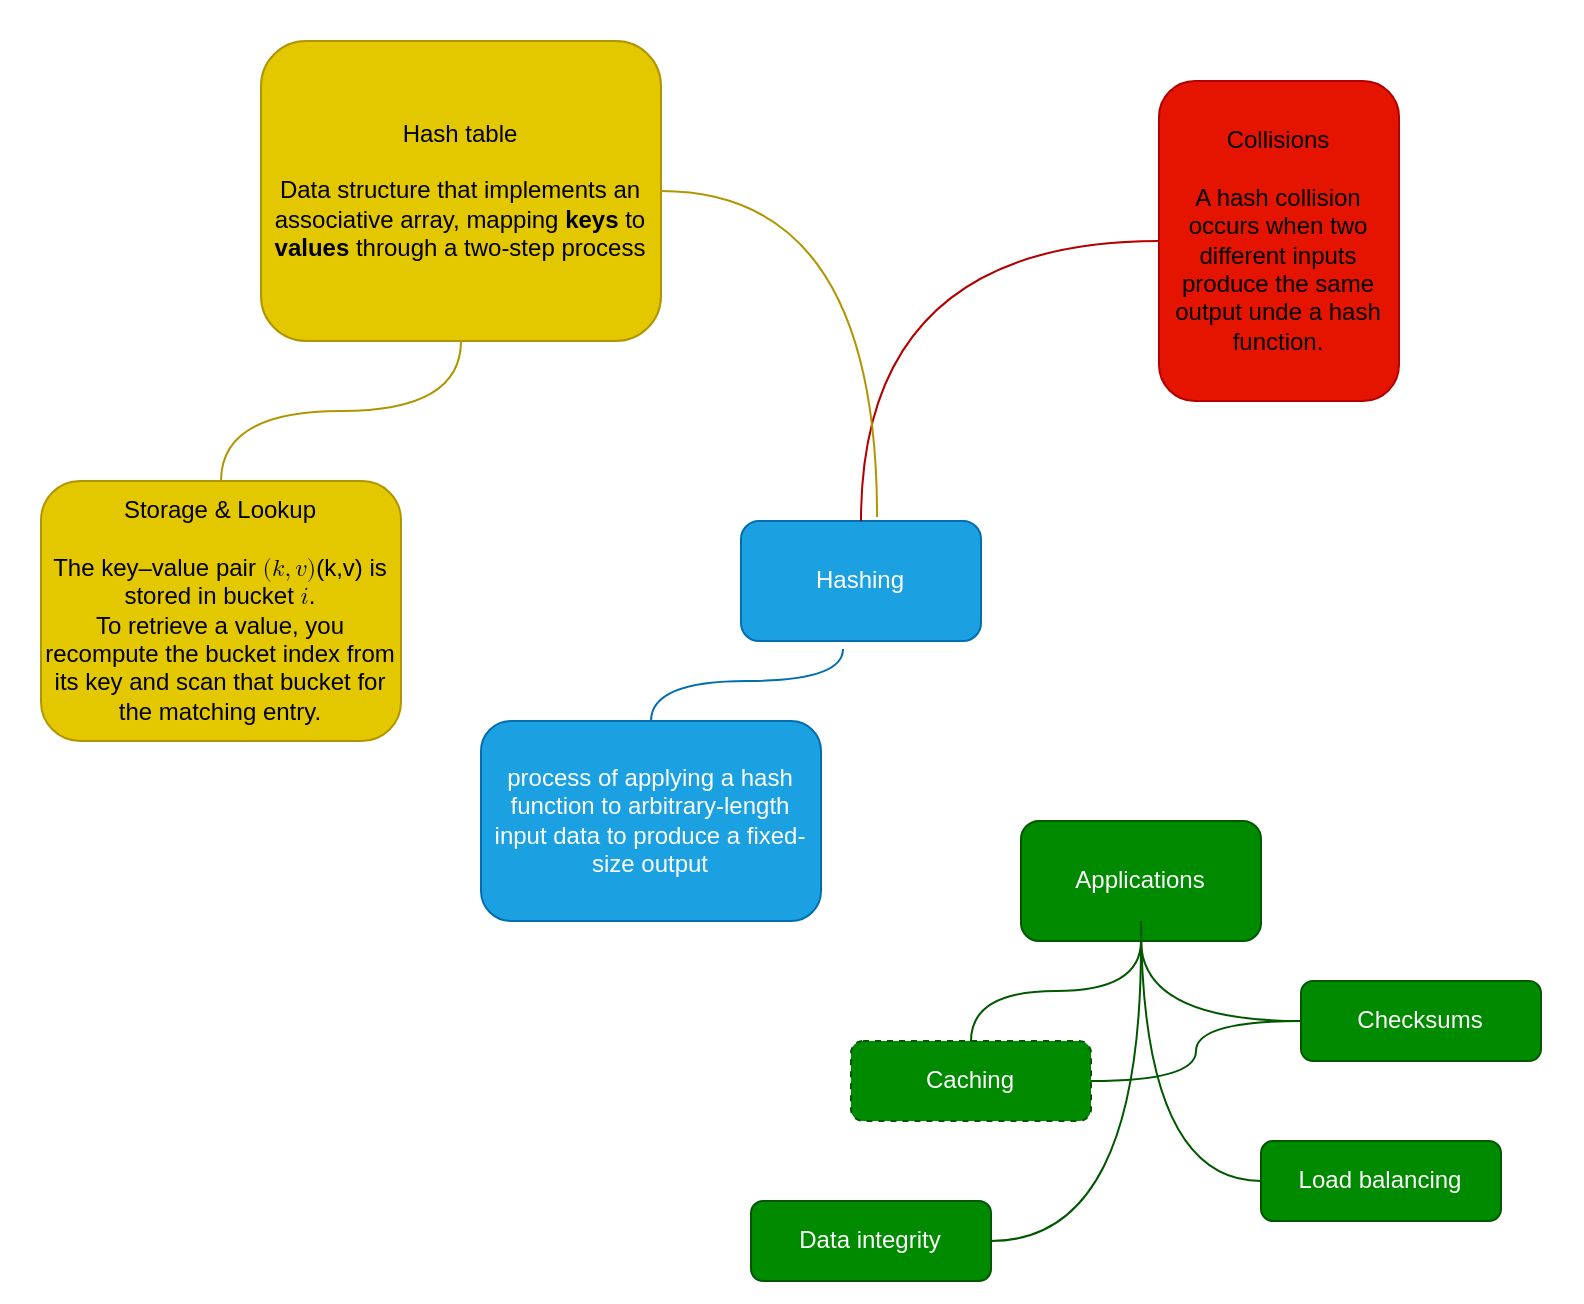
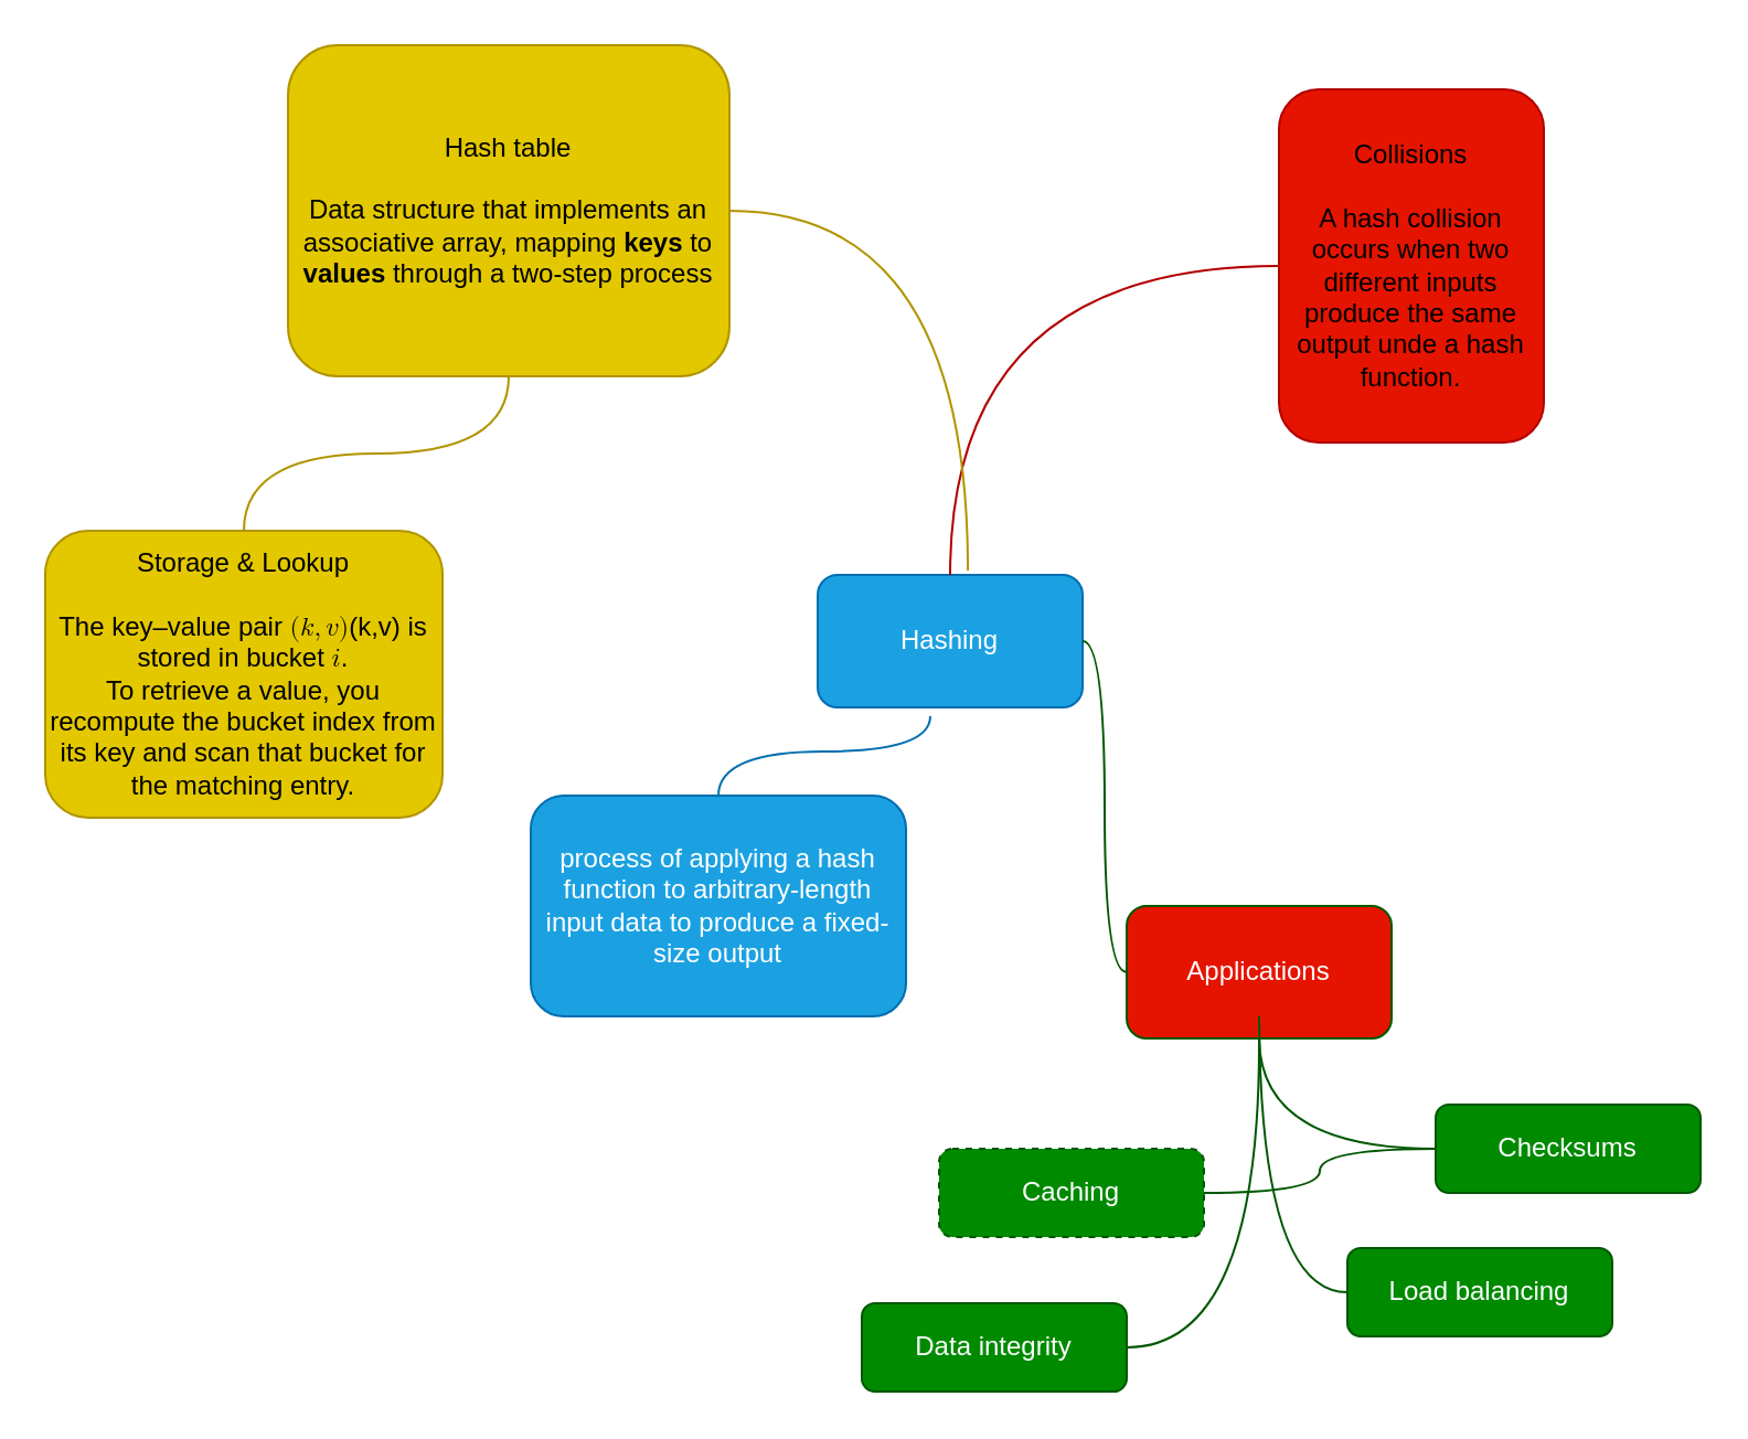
  <mxCell id="0" />
  <mxCell id="1" parent="0" />
  <mxCell id="2" value="Hashing" style="rounded=1;whiteSpace=wrap;html=1;fillColor=#1ba1e2;fontColor=#ffffff;strokeColor=#006EAF;" vertex="1" parent="1"><mxGeometry x="370" y="260" width="120" height="60" as="geometry" /></mxCell>
  <mxCell id="3" value="process of applying a hash function to arbitrary-length input data to produce a fixed-size output" style="rounded=1;whiteSpace=wrap;html=1;fillColor=#1ba1e2;fontColor=#ffffff;strokeColor=#006EAF;" vertex="1" parent="1"><mxGeometry x="240" y="360" width="170" height="100" as="geometry" /></mxCell>
  <mxCell id="4" style="edgeStyle=orthogonalEdgeStyle;html=1;entryX=0.425;entryY=1.067;entryDx=0;entryDy=0;entryPerimeter=0;curved=1;fillColor=#1ba1e2;strokeColor=#006EAF;endArrow=none;endFill=0;" edge="1" parent="1" source="3" target="2"><mxGeometry relative="1" as="geometry" /></mxCell>
- <mxCell id="5" style="edgeStyle=orthogonalEdgeStyle;html=1;fillColor=#008a00;strokeColor=#005700;curved=1;endArrow=none;endFill=0;" edge="1" parent="1" source="6" target="8"><mxGeometry relative="1" as="geometry" /></mxCell>
- <mxCell id="6" value="Applications" style="rounded=1;whiteSpace=wrap;html=1;fillColor=#008a00;fontColor=#ffffff;strokeColor=#005700;" vertex="1" parent="1"><mxGeometry x="510" y="410" width="120" height="60" as="geometry" /></mxCell>
+ <mxCell id="5" style="edgeStyle=orthogonalEdgeStyle;html=1;entryX=1;entryY=0.5;entryDx=0;entryDy=0;fillColor=#008a00;strokeColor=#005700;curved=1;endArrow=none;endFill=0;" edge="1" parent="1" source="6" target="2"><mxGeometry relative="1" as="geometry" /></mxCell>
+ <mxCell id="6" value="Applications" style="rounded=1;whiteSpace=wrap;html=1;fillColor=#e51400;fontColor=#ffffff;strokeColor=#005700;" vertex="1" parent="1"><mxGeometry x="510" y="410" width="120" height="60" as="geometry" /></mxCell>
  <mxCell id="7" style="edgeStyle=orthogonalEdgeStyle;html=1;fillColor=#008a00;strokeColor=#005700;curved=1;endArrow=none;endFill=0;" edge="1" parent="1" source="8" target="14"><mxGeometry relative="1" as="geometry" /></mxCell>
  <mxCell id="8" value="Caching" style="rounded=1;whiteSpace=wrap;html=1;fillColor=#008a00;fontColor=#ffffff;strokeColor=#005700;dashed=1;" vertex="1" parent="1"><mxGeometry x="425" y="520" width="120" height="40" as="geometry" /></mxCell>
  <mxCell id="9" style="edgeStyle=orthogonalEdgeStyle;html=1;fillColor=#008a00;strokeColor=#005700;curved=1;endArrow=none;endFill=0;" edge="1" parent="1" source="10"><mxGeometry relative="1" as="geometry"><mxPoint x="570" y="470" as="targetPoint" /></mxGeometry></mxCell>
- <mxCell id="10" value="Data integrity" style="rounded=1;whiteSpace=wrap;html=1;fillColor=#008a00;fontColor=#ffffff;strokeColor=#005700;" vertex="1" parent="1"><mxGeometry x="375" y="600" width="120" height="40" as="geometry" /></mxCell>
+ <mxCell id="10" value="Data integrity" style="rounded=1;whiteSpace=wrap;html=1;fillColor=#008a00;fontColor=#ffffff;strokeColor=#005700;" vertex="1" parent="1"><mxGeometry x="390" y="590" width="120" height="40" as="geometry" /></mxCell>
  <mxCell id="11" style="edgeStyle=orthogonalEdgeStyle;html=1;curved=1;fillColor=#008a00;strokeColor=#005700;endArrow=none;endFill=0;" edge="1" parent="1" source="12"><mxGeometry relative="1" as="geometry"><mxPoint x="570" y="460" as="targetPoint" /></mxGeometry></mxCell>
- <mxCell id="12" value="Load balancing" style="rounded=1;whiteSpace=wrap;html=1;fillColor=#008a00;fontColor=#ffffff;strokeColor=#005700;" vertex="1" parent="1"><mxGeometry x="630" y="570" width="120" height="40" as="geometry" /></mxCell>
+ <mxCell id="12" value="Load balancing" style="rounded=1;whiteSpace=wrap;html=1;fillColor=#008a00;fontColor=#ffffff;strokeColor=#005700;" vertex="1" parent="1"><mxGeometry x="610" y="565" width="120" height="40" as="geometry" /></mxCell>
  <mxCell id="13" style="edgeStyle=orthogonalEdgeStyle;html=1;curved=1;endArrow=none;endFill=0;fillColor=#008a00;strokeColor=#005700;" edge="1" parent="1" source="14"><mxGeometry relative="1" as="geometry"><mxPoint x="570" y="470" as="targetPoint" /></mxGeometry></mxCell>
- <mxCell id="14" value="Checksums" style="rounded=1;whiteSpace=wrap;html=1;fillColor=#008a00;fontColor=#ffffff;strokeColor=#005700;" vertex="1" parent="1"><mxGeometry x="650" y="490" width="120" height="40" as="geometry" /></mxCell>
+ <mxCell id="14" value="Checksums" style="rounded=1;whiteSpace=wrap;html=1;fillColor=#008a00;fontColor=#ffffff;strokeColor=#005700;" vertex="1" parent="1"><mxGeometry x="650" y="500" width="120" height="40" as="geometry" /></mxCell>
  <mxCell id="15" style="edgeStyle=orthogonalEdgeStyle;html=1;entryX=0.5;entryY=0;entryDx=0;entryDy=0;curved=1;endArrow=none;endFill=0;fillColor=#e51400;strokeColor=#B20000;" edge="1" parent="1" source="16" target="2"><mxGeometry relative="1" as="geometry" /></mxCell>
  <mxCell id="16" value="&lt;font style=&quot;color: light-dark(rgb(0, 0, 0), rgb(0, 0, 0));&quot;&gt;Collisions&lt;/font&gt;&lt;div&gt;&lt;font style=&quot;color: light-dark(rgb(0, 0, 0), rgb(0, 0, 0));&quot;&gt;&lt;br&gt;&lt;/font&gt;&lt;/div&gt;&lt;div&gt;&lt;font style=&quot;color: light-dark(rgb(0, 0, 0), rgb(0, 0, 0));&quot;&gt;A hash collision occurs when two different inputs produce the same output unde a hash function.&lt;/font&gt;&lt;/div&gt;" style="rounded=1;whiteSpace=wrap;html=1;fillColor=#e51400;fontColor=#ffffff;strokeColor=#B20000;" vertex="1" parent="1"><mxGeometry x="579" y="40" width="120" height="160" as="geometry" /></mxCell>
  <mxCell id="17" value="Hash table&lt;div&gt;&lt;br&gt;&lt;/div&gt;&lt;div&gt;Data structure that implements an associative array, mapping &lt;strong data-end=&quot;109&quot; data-start=&quot;101&quot;&gt;keys&lt;/strong&gt; to &lt;strong data-end=&quot;123&quot; data-start=&quot;113&quot;&gt;values&lt;/strong&gt; through a two-step process&lt;/div&gt;" style="rounded=1;whiteSpace=wrap;html=1;fillColor=#e3c800;fontColor=#000000;strokeColor=#B09500;" vertex="1" parent="1"><mxGeometry x="130" y="20" width="200" height="150" as="geometry" /></mxCell>
  <mxCell id="18" style="edgeStyle=orthogonalEdgeStyle;html=1;entryX=0.5;entryY=1;entryDx=0;entryDy=0;fillColor=#e3c800;strokeColor=#B09500;curved=1;endArrow=none;endFill=0;fontStyle=0" edge="1" parent="1" source="19" target="17"><mxGeometry relative="1" as="geometry" /></mxCell>
  <mxCell id="19" value="Storage &amp;amp; Lookup&lt;div&gt;&lt;br&gt;&lt;/div&gt;&lt;div&gt;The key–value pair &lt;span class=&quot;katex&quot;&gt;&lt;span class=&quot;katex-mathml&quot;&gt;&lt;math xmlns=&quot;http://www.w3.org/1998/Math/MathML&quot;&gt;&lt;mrow&gt;&lt;mo stretchy=&quot;false&quot;&gt;(&lt;/mo&gt;&lt;mi&gt;k&lt;/mi&gt;&lt;mo separator=&quot;true&quot;&gt;,&lt;/mo&gt;&lt;mi&gt;v&lt;/mi&gt;&lt;mo stretchy=&quot;false&quot;&gt;)&lt;/mo&gt;&lt;/mrow&gt;(k,v)&lt;/math&gt;&lt;/span&gt;&lt;span aria-hidden=&quot;true&quot; class=&quot;katex-html&quot;&gt;&lt;span class=&quot;base&quot;&gt;&lt;span class=&quot;strut&quot;&gt;&lt;/span&gt;&lt;span class=&quot;mopen&quot;&gt;(&lt;/span&gt;&lt;span class=&quot;mord mathnormal&quot;&gt;k&lt;/span&gt;&lt;span class=&quot;mpunct&quot;&gt;,&lt;/span&gt;&lt;span class=&quot;mspace&quot;&gt;&lt;/span&gt;&lt;span class=&quot;mord mathnormal&quot;&gt;v&lt;/span&gt;&lt;span class=&quot;mclose&quot;&gt;)&lt;/span&gt;&lt;/span&gt;&lt;/span&gt;&lt;/span&gt; is stored in bucket &lt;span class=&quot;katex&quot;&gt;&lt;span class=&quot;katex-mathml&quot;&gt;&lt;math xmlns=&quot;http://www.w3.org/1998/Math/MathML&quot;&gt;&lt;mrow&gt;&lt;mi&gt;i&lt;/mi&gt;&lt;/mrow&gt;i&lt;/math&gt;&lt;/span&gt;&lt;span aria-hidden=&quot;true&quot; class=&quot;katex-html&quot;&gt;&lt;span class=&quot;base&quot;&gt;&lt;span class=&quot;mord mathnormal&quot;&gt;.&lt;br&gt;To retrieve a value, you recompute the bucket index from its key and scan that bucket for the matching entry.&lt;/span&gt;&lt;/span&gt;&lt;/span&gt;&lt;/span&gt;&lt;/div&gt;" style="rounded=1;whiteSpace=wrap;html=1;fillColor=#e3c800;fontColor=#000000;strokeColor=#B09500;" vertex="1" parent="1"><mxGeometry x="20" y="240" width="180" height="130" as="geometry" /></mxCell>
  <mxCell id="20" style="edgeStyle=orthogonalEdgeStyle;html=1;entryX=0.567;entryY=-0.033;entryDx=0;entryDy=0;entryPerimeter=0;curved=1;endArrow=none;endFill=0;fillColor=#e3c800;strokeColor=#B09500;" edge="1" parent="1" source="17" target="2"><mxGeometry relative="1" as="geometry" /></mxCell>
